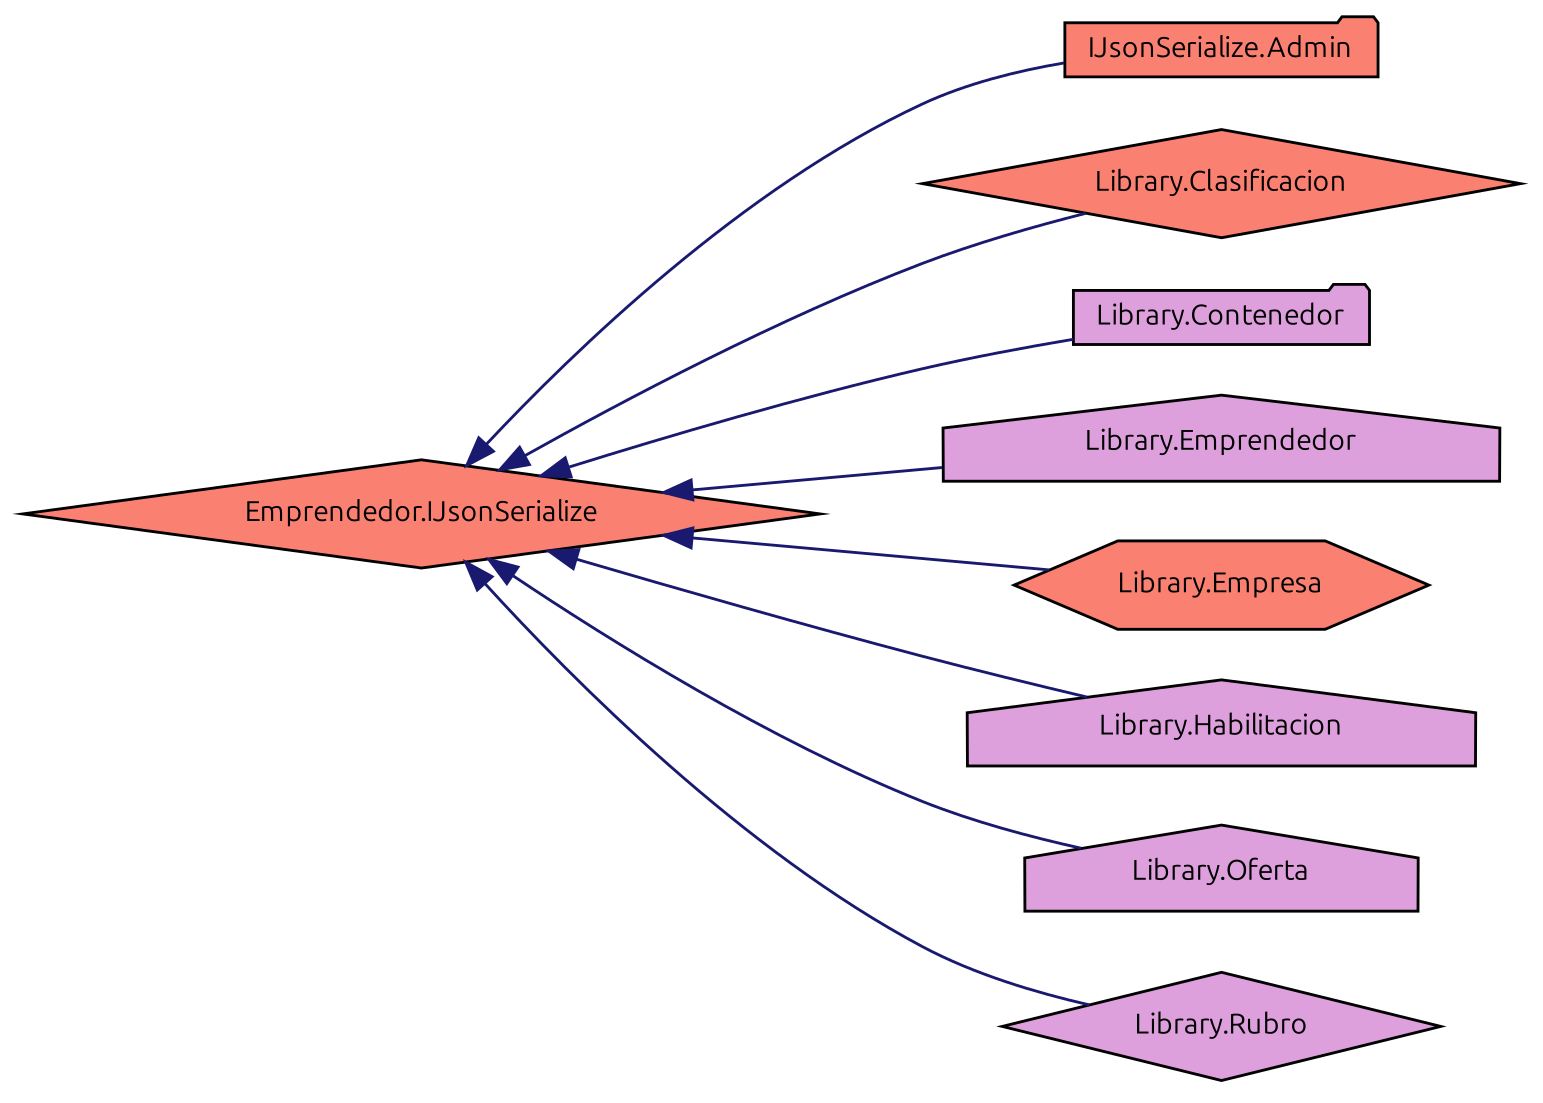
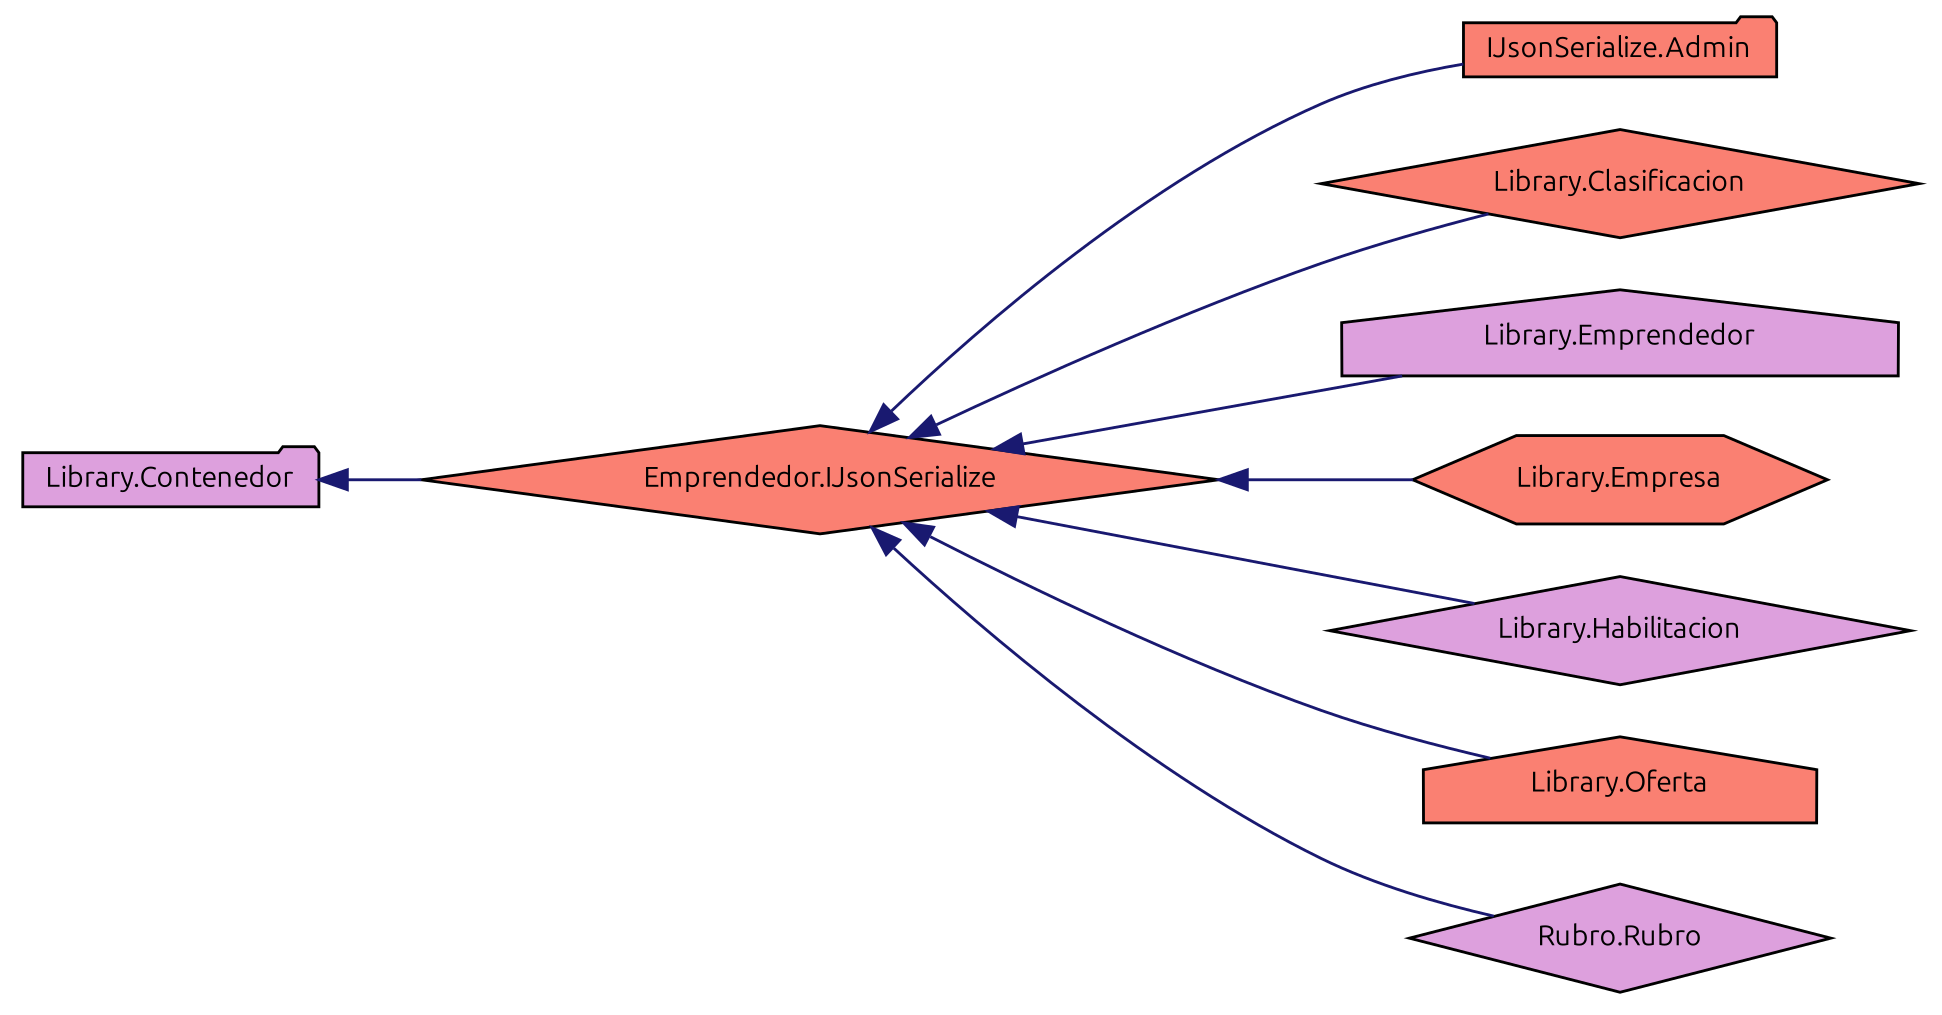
  digraph {
    fontname=Ubuntu
    rankdir=LR
    node [color=black fillcolor=plum fontname=Ubuntu fontsize=10 shape=diamond style=filled]
    edge [color=midnightblue dir=back fontname=Ubuntu fontsize=10 labelfontname=Helvetica labelfontsize=10 style=solid]
    n1 [fillcolor=salmon height=0.2 label="Emprendedor.IJsonSerialize" width=0.4]
    n2 [fillcolor=salmon height=0.2 label="IJsonSerialize.Admin" shape=folder width=0.4]
    n3 [fillcolor=salmon height=0.2 label="Library.Clasificacion" width=0.4]
    n4 [height=0.2 label="Library.Contenedor" shape=folder width=0.4]
    n5 [height=0.2 label="Library.Emprendedor" shape=house width=0.4]
    n6 [fillcolor=salmon height=0.2 label="Library.Empresa" shape=hexagon width=0.4]
-   n7 [height=0.2 label="Library.Habilitacion" shape=house width=0.4]
-   n8 [height=0.2 label="Library.Oferta" shape=house width=0.4]
-   n9 [height=0.2 label="Library.Rubro" width=0.4]
+   n7 [height=0.2 label="Library.Habilitacion" width=0.4]
+   n8 [fillcolor=salmon height=0.2 label="Library.Oferta" shape=house width=0.4]
+   n9 [height=0.2 label="Rubro.Rubro" width=0.4]
    n1 -> n2
    n1 -> n3
-   n1 -> n4
+   n4 -> n1
    n1 -> n5
    n1 -> n6
    n1 -> n7
    n1 -> n8
    n1 -> n9
  }
